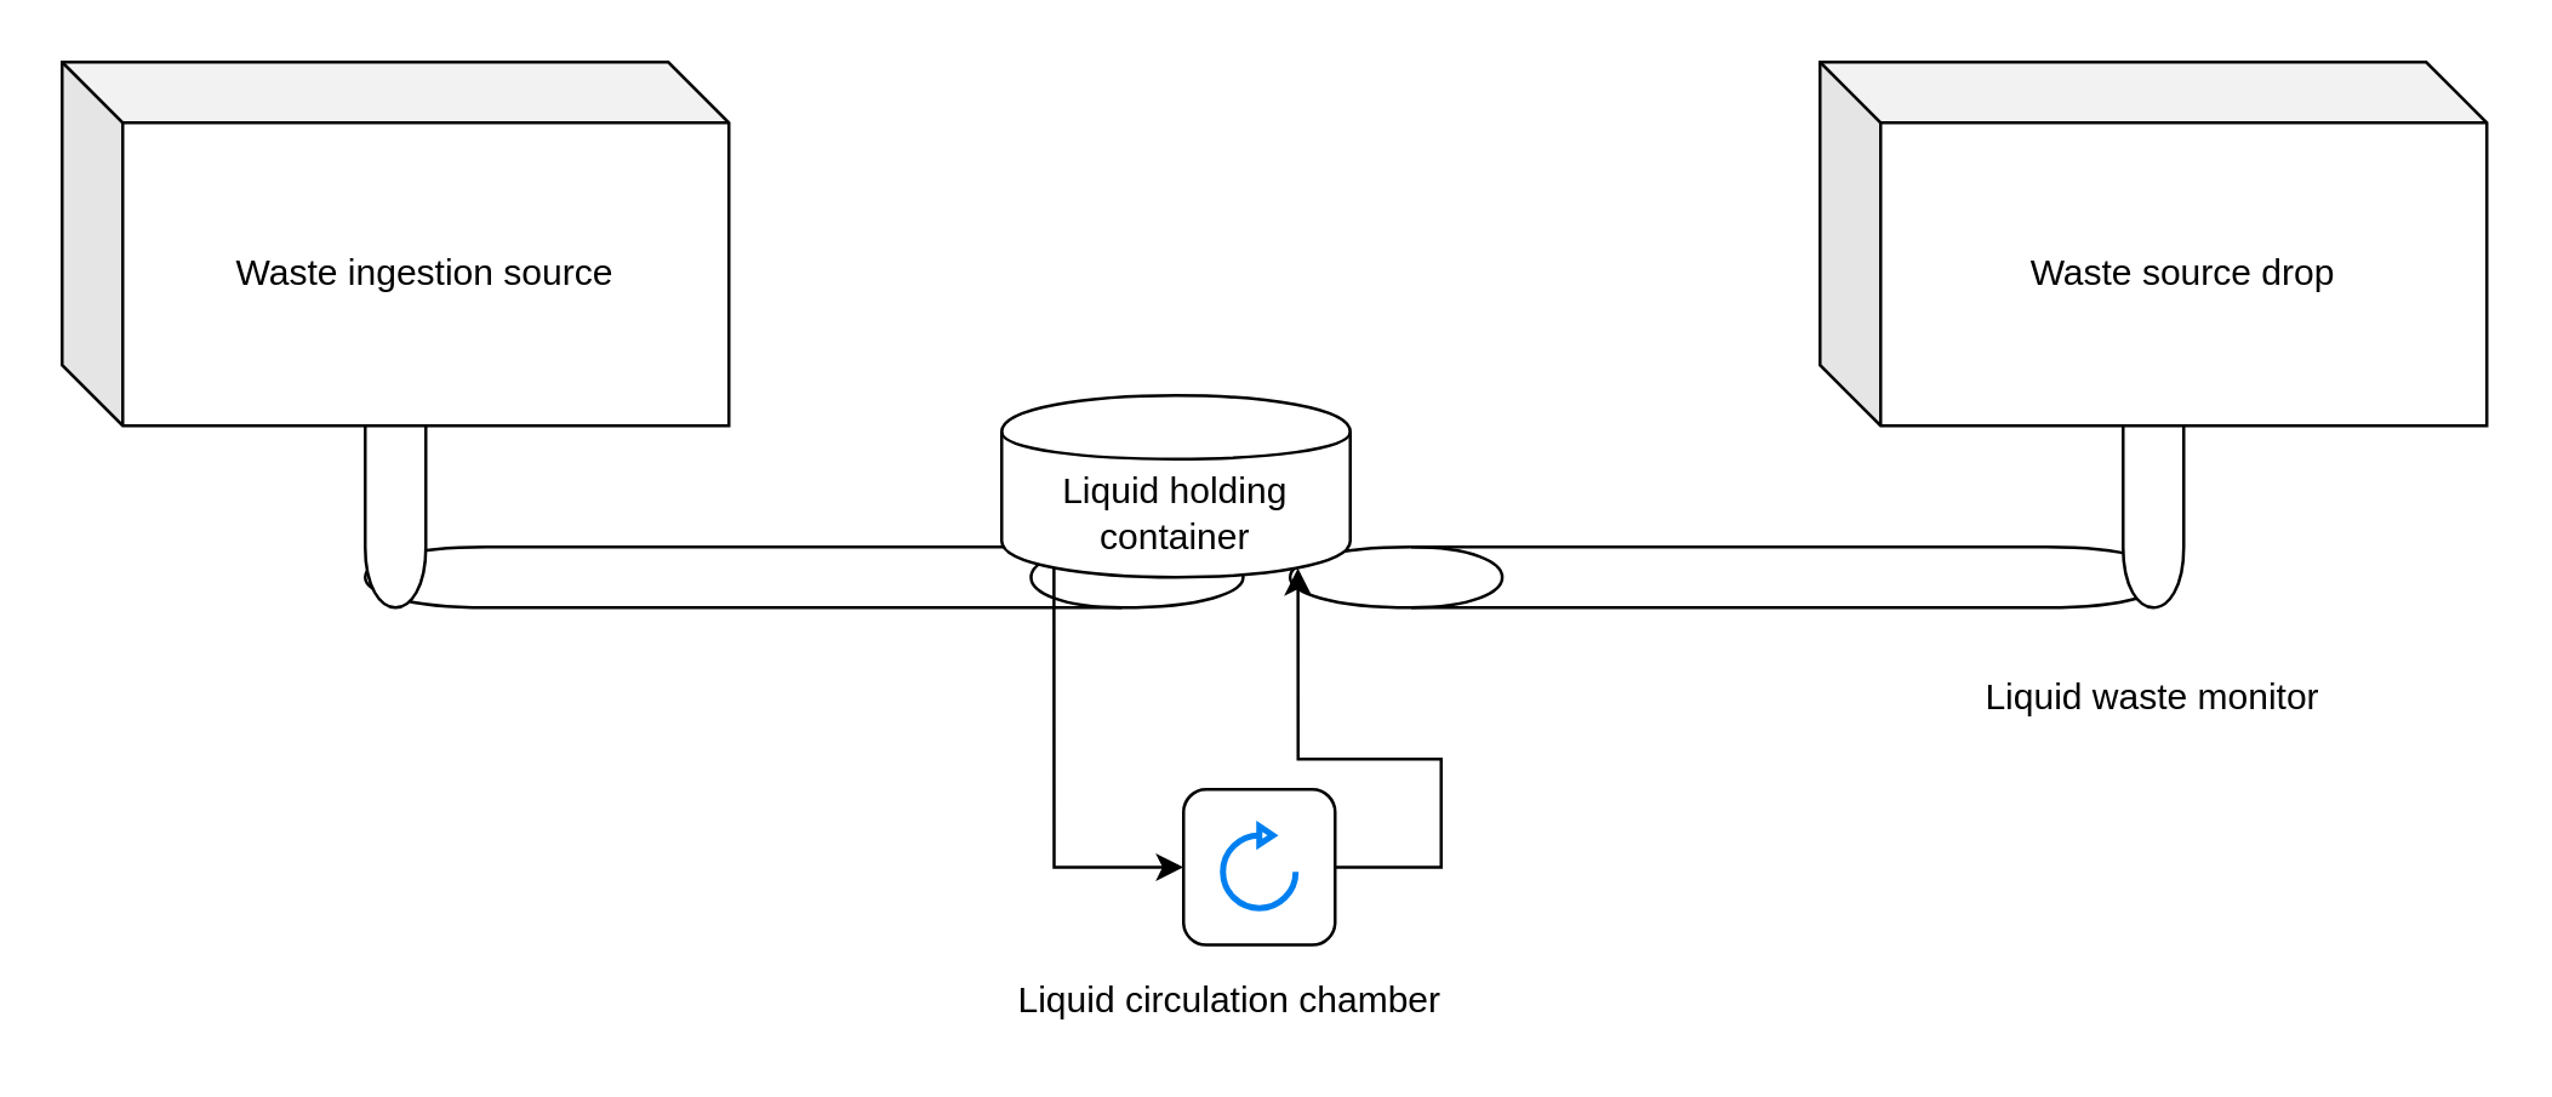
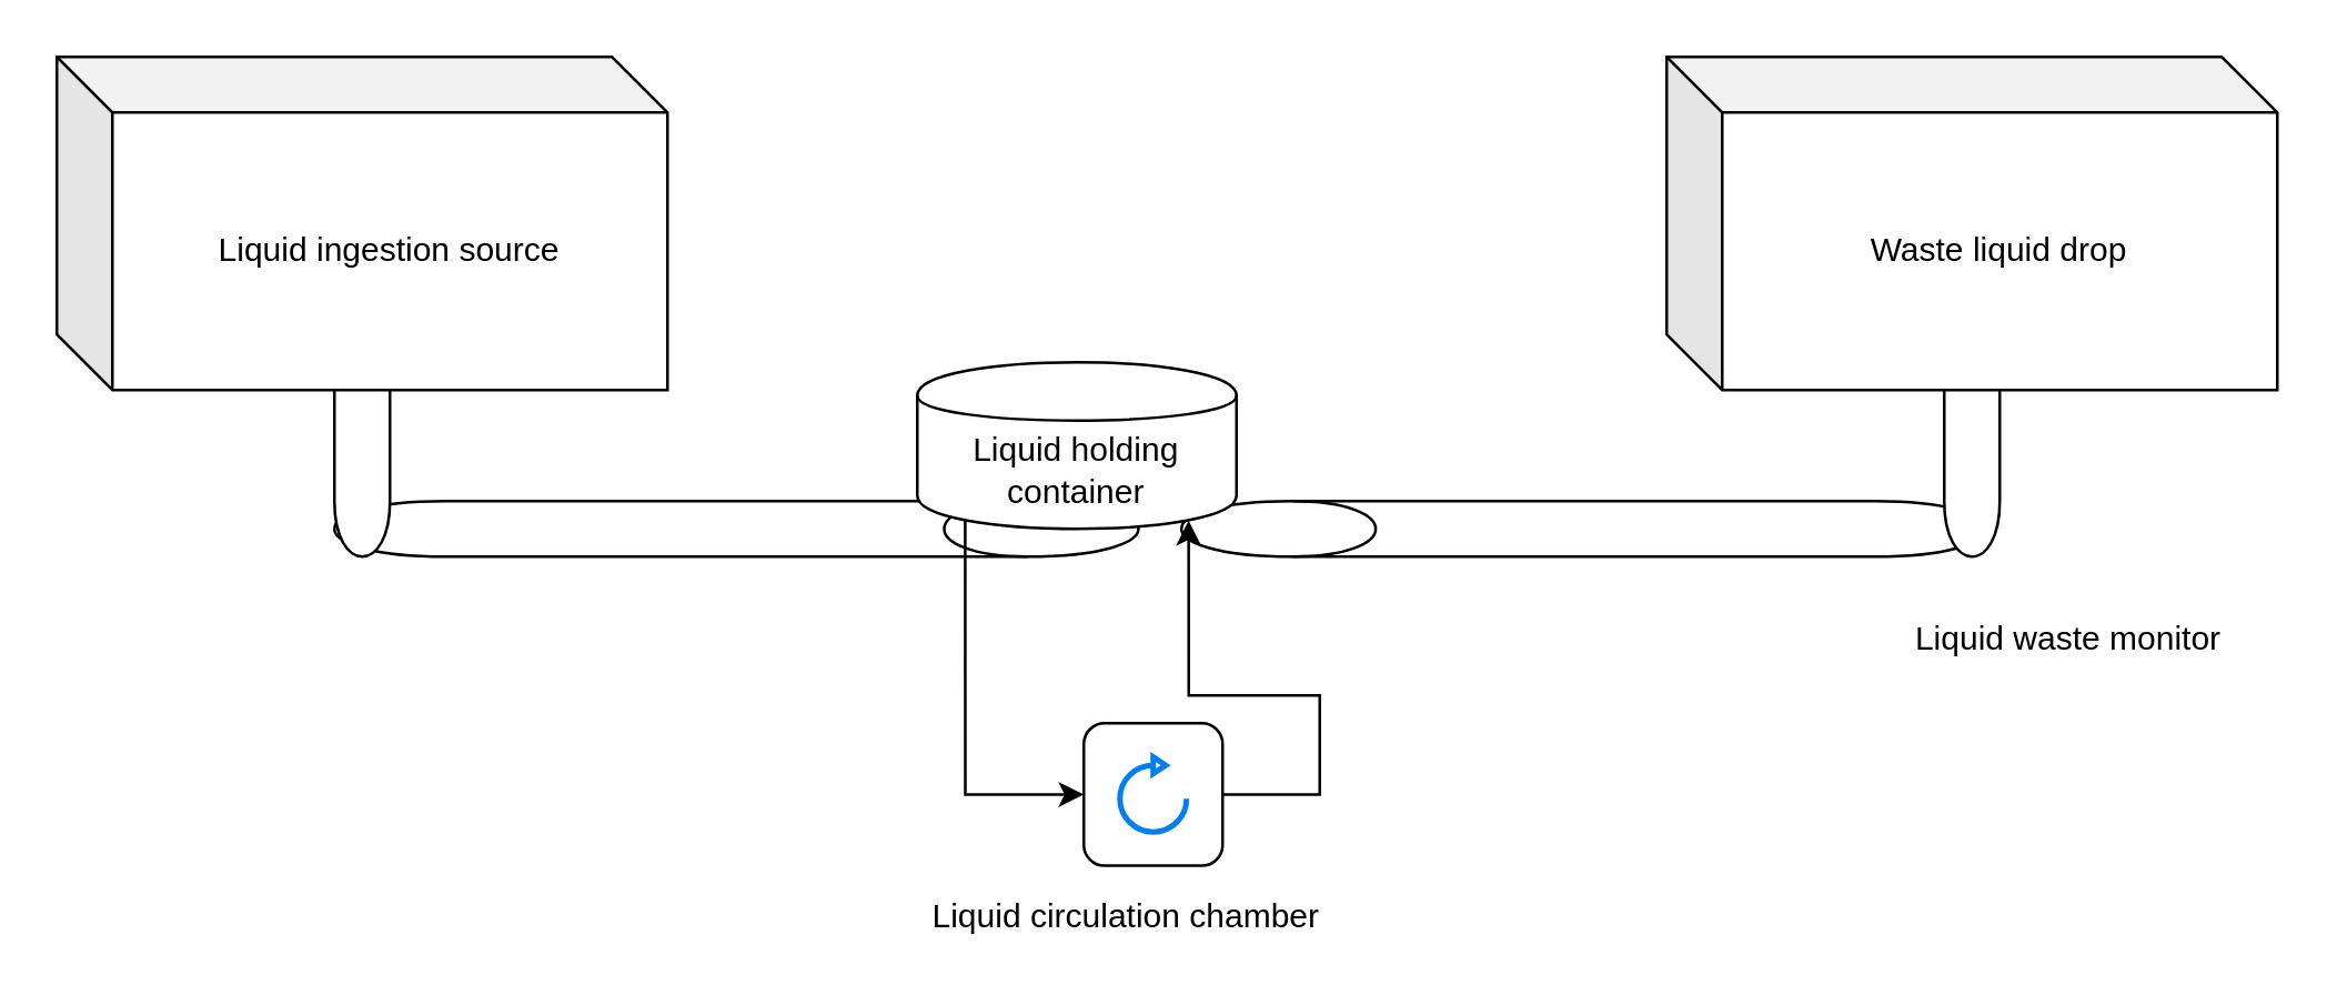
  <mxCell id="0" />
  <mxCell id="1" parent="0" />
  <mxCell id="2" value="" style="shape=cylinder;whiteSpace=wrap;html=1;boundedLbl=1;backgroundOutline=1;rotation=-90;" vertex="1" parent="1"><mxGeometry x="560" y="45.15" width="20" height="289.69" as="geometry" /></mxCell>
  <mxCell id="3" value="" style="shape=cylinder;whiteSpace=wrap;html=1;boundedLbl=1;backgroundOutline=1;" vertex="1" parent="1"><mxGeometry x="700" y="100" width="20" height="100" as="geometry" /></mxCell>
  <mxCell id="4" value="" style="shape=cylinder;whiteSpace=wrap;html=1;boundedLbl=1;backgroundOutline=1;rotation=90;" vertex="1" parent="1"><mxGeometry x="254.84" y="45.15" width="20" height="289.69" as="geometry" /></mxCell>
  <mxCell id="5" value="" style="shape=cylinder;whiteSpace=wrap;html=1;boundedLbl=1;backgroundOutline=1;" vertex="1" parent="1"><mxGeometry x="120" y="100" width="20" height="100" as="geometry" /></mxCell>
- <mxCell id="6" value="Waste ingestion source" style="shape=cube;whiteSpace=wrap;html=1;boundedLbl=1;backgroundOutline=1;darkOpacity=0.05;darkOpacity2=0.1;" vertex="1" parent="1"><mxGeometry x="20" y="20" width="220" height="120" as="geometry" /></mxCell>
- <mxCell id="7" value="Liquid waste monitor" style="text;html=1;strokeColor=none;fillColor=none;align=center;verticalAlign=middle;whiteSpace=wrap;rounded=0;" vertex="1" parent="1"><mxGeometry x="650" y="220" width="120" height="20" as="geometry" /></mxCell>
+ <mxCell id="6" value="Liquid ingestion source" style="shape=cube;whiteSpace=wrap;html=1;boundedLbl=1;backgroundOutline=1;darkOpacity=0.05;darkOpacity2=0.1;" vertex="1" parent="1"><mxGeometry x="20" y="20" width="220" height="120" as="geometry" /></mxCell>
+ <mxCell id="7" value="Liquid waste monitor" style="text;html=1;strokeColor=none;fillColor=none;align=center;verticalAlign=middle;whiteSpace=wrap;rounded=0;" vertex="1" parent="1"><mxGeometry x="685" y="220" width="120" height="20" as="geometry" /></mxCell>
  <mxCell id="8" style="edgeStyle=orthogonalEdgeStyle;rounded=0;orthogonalLoop=1;jettySize=auto;html=1;exitX=0.15;exitY=0.95;exitDx=0;exitDy=0;exitPerimeter=0;entryX=0;entryY=0.5;entryDx=0;entryDy=0;" edge="1" parent="1" source="9" target="12"><mxGeometry relative="1" as="geometry" /></mxCell>
  <mxCell id="9" value="Liquid holding container" style="shape=cylinder;whiteSpace=wrap;html=1;boundedLbl=1;backgroundOutline=1;" vertex="1" parent="1"><mxGeometry x="330" y="130" width="115" height="60" as="geometry" /></mxCell>
- <mxCell id="10" value="Waste source drop" style="shape=cube;whiteSpace=wrap;html=1;boundedLbl=1;backgroundOutline=1;darkOpacity=0.05;darkOpacity2=0.1;" vertex="1" parent="1"><mxGeometry x="600" y="20" width="220" height="120" as="geometry" /></mxCell>
+ <mxCell id="10" value="Waste liquid drop" style="shape=cube;whiteSpace=wrap;html=1;boundedLbl=1;backgroundOutline=1;darkOpacity=0.05;darkOpacity2=0.1;" vertex="1" parent="1"><mxGeometry x="600" y="20" width="220" height="120" as="geometry" /></mxCell>
  <mxCell id="11" style="edgeStyle=orthogonalEdgeStyle;rounded=0;orthogonalLoop=1;jettySize=auto;html=1;exitX=1;exitY=0.5;exitDx=0;exitDy=0;entryX=0.85;entryY=0.95;entryDx=0;entryDy=0;entryPerimeter=0;" edge="1" parent="1" source="12" target="9"><mxGeometry relative="1" as="geometry"><Array as="points"><mxPoint x="475" y="286" /><mxPoint x="475" y="250" /></Array></mxGeometry></mxCell>
  <mxCell id="12" value="" style="rounded=1;whiteSpace=wrap;html=1;" vertex="1" parent="1"><mxGeometry x="390" y="260" width="50" height="51.34" as="geometry" /></mxCell>
  <mxCell id="13" value="" style="html=1;verticalLabelPosition=bottom;align=center;labelBackgroundColor=#ffffff;verticalAlign=top;strokeWidth=2;strokeColor=#0080F0;shadow=0;dashed=0;shape=mxgraph.ios7.icons.reload;" vertex="1" parent="1"><mxGeometry x="403" y="272.17" width="24" height="27" as="geometry" /></mxCell>
  <mxCell id="14" value="Liquid circulation chamber" style="text;html=1;strokeColor=none;fillColor=none;align=center;verticalAlign=middle;whiteSpace=wrap;rounded=0;" vertex="1" parent="1"><mxGeometry x="333" y="320" width="145" height="20" as="geometry" /></mxCell>
